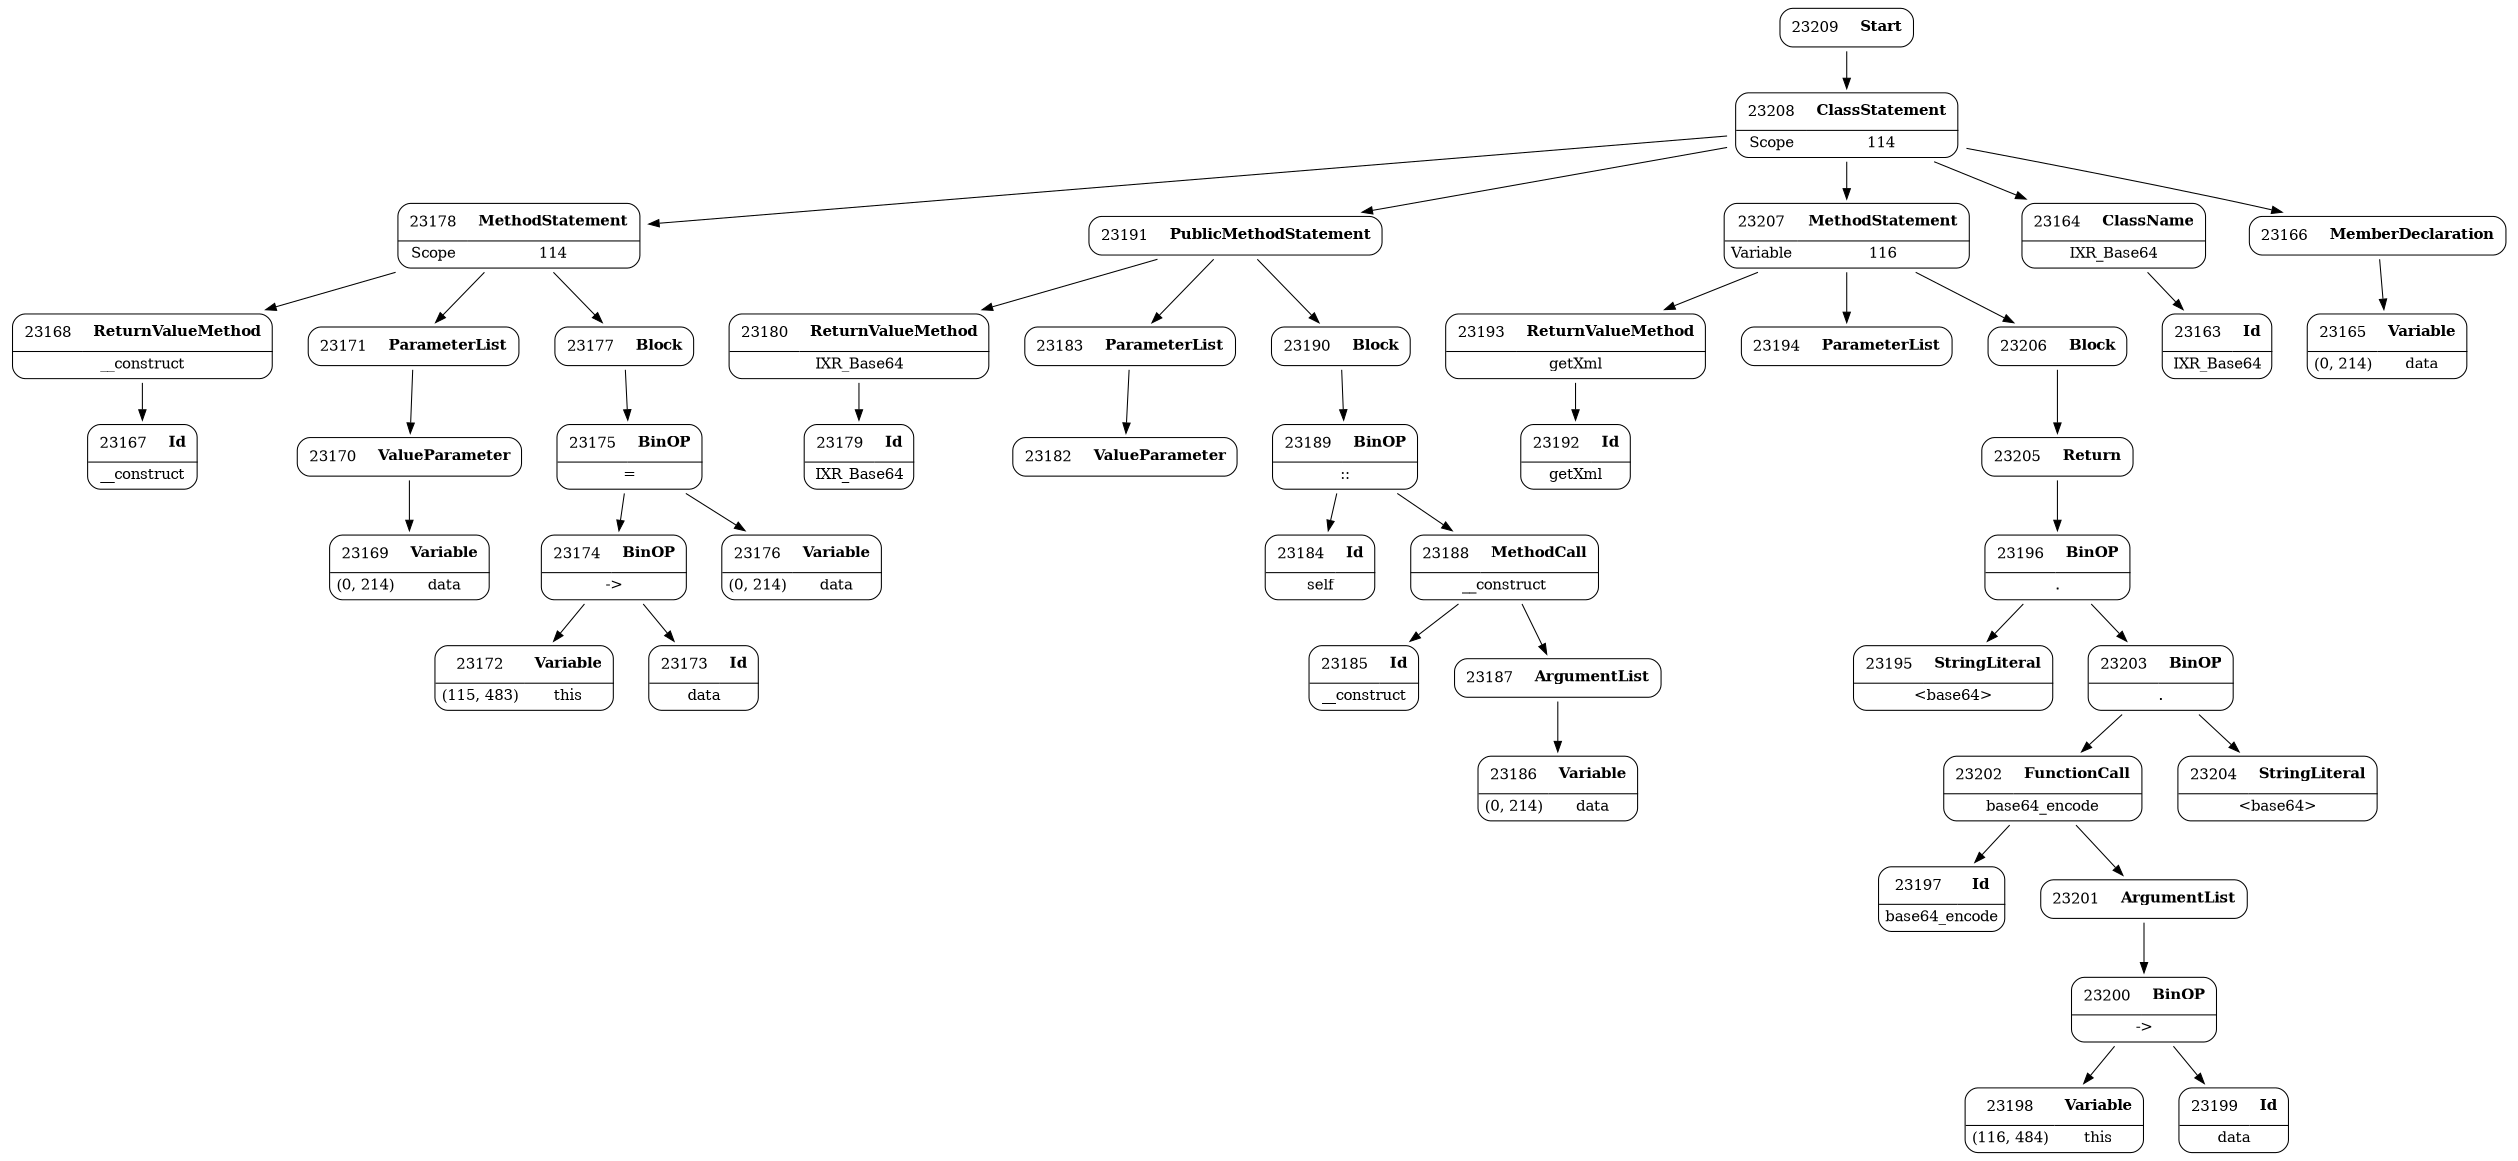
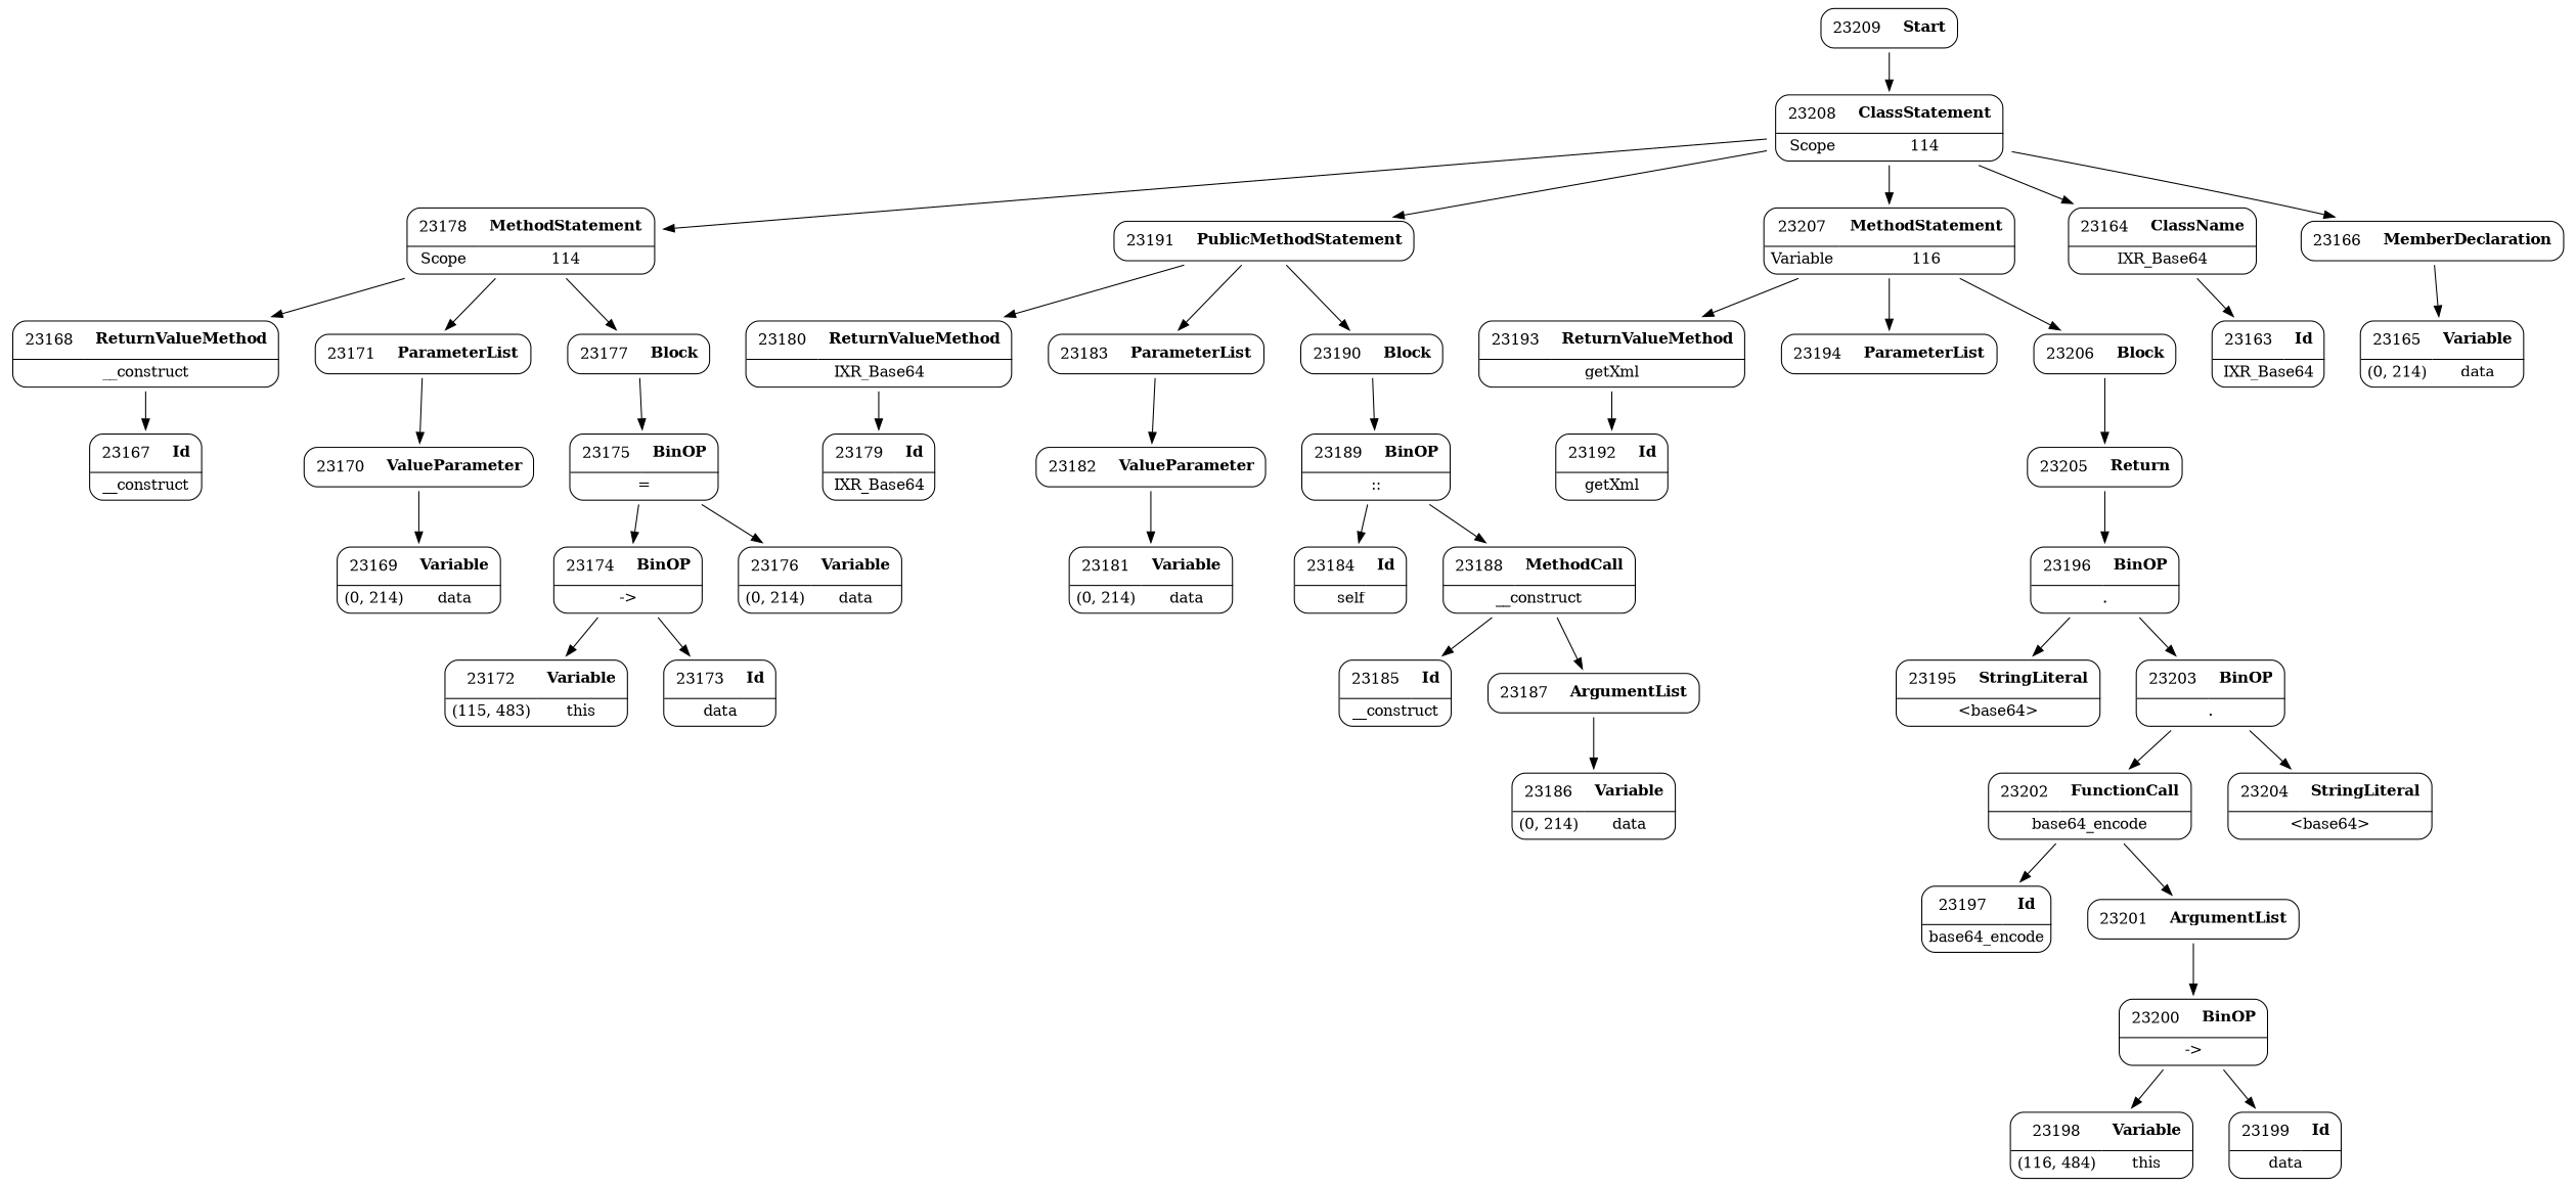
  digraph {
    node [shape=none]
    edge [weight=2]
    n1 [label=<<TABLE border='1' cellspacing='0' cellpadding='10' style='rounded' ><TR><TD border='0'>23168</TD><TD border='0'><B>ReturnValueMethod</B></TD></TR><HR/><TR><TD border='0' cellpadding='5' colspan='2'>__construct</TD></TR></TABLE>>]
    n2 [label=<<TABLE border='1' cellspacing='0' cellpadding='10' style='rounded' ><TR><TD border='0'>23167</TD><TD border='0'><B>Id</B></TD></TR><HR/><TR><TD border='0' cellpadding='5' colspan='2'>__construct</TD></TR></TABLE>>]
    n3 [label=<<TABLE border='1' cellspacing='0' cellpadding='10' style='rounded' ><TR><TD border='0'>23169</TD><TD border='0'><B>Variable</B></TD></TR><HR/><TR><TD border='0' cellpadding='5'>(0, 214)</TD><TD border='0' cellpadding='5'>data</TD></TR></TABLE>>]
    n4 [label=<<TABLE border='1' cellspacing='0' cellpadding='10' style='rounded' ><TR><TD border='0'>23170</TD><TD border='0'><B>ValueParameter</B></TD></TR></TABLE>>]
    n5 [label=<<TABLE border='1' cellspacing='0' cellpadding='10' style='rounded' ><TR><TD border='0'>23171</TD><TD border='0'><B>ParameterList</B></TD></TR></TABLE>>]
    n6 [label=<<TABLE border='1' cellspacing='0' cellpadding='10' style='rounded' ><TR><TD border='0'>23172</TD><TD border='0'><B>Variable</B></TD></TR><HR/><TR><TD border='0' cellpadding='5'>(115, 483)</TD><TD border='0' cellpadding='5'>this</TD></TR></TABLE>>]
    n7 [label=<<TABLE border='1' cellspacing='0' cellpadding='10' style='rounded' ><TR><TD border='0'>23173</TD><TD border='0'><B>Id</B></TD></TR><HR/><TR><TD border='0' cellpadding='5' colspan='2'>data</TD></TR></TABLE>>]
    n8 [label=<<TABLE border='1' cellspacing='0' cellpadding='10' style='rounded' ><TR><TD border='0'>23174</TD><TD border='0'><B>BinOP</B></TD></TR><HR/><TR><TD border='0' cellpadding='5' colspan='2'>-&gt;</TD></TR></TABLE>>]
    n9 [label=<<TABLE border='1' cellspacing='0' cellpadding='10' style='rounded' ><TR><TD border='0'>23175</TD><TD border='0'><B>BinOP</B></TD></TR><HR/><TR><TD border='0' cellpadding='5' colspan='2'>=</TD></TR></TABLE>>]
    n10 [label=<<TABLE border='1' cellspacing='0' cellpadding='10' style='rounded' ><TR><TD border='0'>23176</TD><TD border='0'><B>Variable</B></TD></TR><HR/><TR><TD border='0' cellpadding='5'>(0, 214)</TD><TD border='0' cellpadding='5'>data</TD></TR></TABLE>>]
    n11 [label=<<TABLE border='1' cellspacing='0' cellpadding='10' style='rounded' ><TR><TD border='0'>23177</TD><TD border='0'><B>Block</B></TD></TR></TABLE>>]
    n12 [label=<<TABLE border='1' cellspacing='0' cellpadding='10' style='rounded' ><TR><TD border='0'>23178</TD><TD border='0'><B>MethodStatement</B></TD></TR><HR/><TR><TD border='0' cellpadding='5'>Scope</TD><TD border='0' cellpadding='5'>114</TD></TR></TABLE>>]
    n13 [label=<<TABLE border='1' cellspacing='0' cellpadding='10' style='rounded' ><TR><TD border='0'>23179</TD><TD border='0'><B>Id</B></TD></TR><HR/><TR><TD border='0' cellpadding='5' colspan='2'>IXR_Base64</TD></TR></TABLE>>]
    n14 [label=<<TABLE border='1' cellspacing='0' cellpadding='10' style='rounded' ><TR><TD border='0'>23180</TD><TD border='0'><B>ReturnValueMethod</B></TD></TR><HR/><TR><TD border='0' cellpadding='5' colspan='2'>IXR_Base64</TD></TR></TABLE>>]
+   n15 [label=<<TABLE border='1' cellspacing='0' cellpadding='10' style='rounded' ><TR><TD border='0'>23181</TD><TD border='0'><B>Variable</B></TD></TR><HR/><TR><TD border='0' cellpadding='5'>(0, 214)</TD><TD border='0' cellpadding='5'>data</TD></TR></TABLE>>]
    n16 [label=<<TABLE border='1' cellspacing='0' cellpadding='10' style='rounded' ><TR><TD border='0'>23182</TD><TD border='0'><B>ValueParameter</B></TD></TR></TABLE>>]
    n17 [label=<<TABLE border='1' cellspacing='0' cellpadding='10' style='rounded' ><TR><TD border='0'>23183</TD><TD border='0'><B>ParameterList</B></TD></TR></TABLE>>]
    n18 [label=<<TABLE border='1' cellspacing='0' cellpadding='10' style='rounded' ><TR><TD border='0'>23184</TD><TD border='0'><B>Id</B></TD></TR><HR/><TR><TD border='0' cellpadding='5' colspan='2'>self</TD></TR></TABLE>>]
    n19 [label=<<TABLE border='1' cellspacing='0' cellpadding='10' style='rounded' ><TR><TD border='0'>23185</TD><TD border='0'><B>Id</B></TD></TR><HR/><TR><TD border='0' cellpadding='5' colspan='2'>__construct</TD></TR></TABLE>>]
    n20 [label=<<TABLE border='1' cellspacing='0' cellpadding='10' style='rounded' ><TR><TD border='0'>23186</TD><TD border='0'><B>Variable</B></TD></TR><HR/><TR><TD border='0' cellpadding='5'>(0, 214)</TD><TD border='0' cellpadding='5'>data</TD></TR></TABLE>>]
    n21 [label=<<TABLE border='1' cellspacing='0' cellpadding='10' style='rounded' ><TR><TD border='0'>23187</TD><TD border='0'><B>ArgumentList</B></TD></TR></TABLE>>]
    n22 [label=<<TABLE border='1' cellspacing='0' cellpadding='10' style='rounded' ><TR><TD border='0'>23188</TD><TD border='0'><B>MethodCall</B></TD></TR><HR/><TR><TD border='0' cellpadding='5' colspan='2'>__construct</TD></TR></TABLE>>]
    n23 [label=<<TABLE border='1' cellspacing='0' cellpadding='10' style='rounded' ><TR><TD border='0'>23189</TD><TD border='0'><B>BinOP</B></TD></TR><HR/><TR><TD border='0' cellpadding='5' colspan='2'>::</TD></TR></TABLE>>]
    n24 [label=<<TABLE border='1' cellspacing='0' cellpadding='10' style='rounded' ><TR><TD border='0'>23190</TD><TD border='0'><B>Block</B></TD></TR></TABLE>>]
    n25 [label=<<TABLE border='1' cellspacing='0' cellpadding='10' style='rounded' ><TR><TD border='0'>23191</TD><TD border='0'><B>PublicMethodStatement</B></TD></TR></TABLE>>]
    n26 [label=<<TABLE border='1' cellspacing='0' cellpadding='10' style='rounded' ><TR><TD border='0'>23192</TD><TD border='0'><B>Id</B></TD></TR><HR/><TR><TD border='0' cellpadding='5' colspan='2'>getXml</TD></TR></TABLE>>]
    n27 [label=<<TABLE border='1' cellspacing='0' cellpadding='10' style='rounded' ><TR><TD border='0'>23193</TD><TD border='0'><B>ReturnValueMethod</B></TD></TR><HR/><TR><TD border='0' cellpadding='5' colspan='2'>getXml</TD></TR></TABLE>>]
    n28 [label=<<TABLE border='1' cellspacing='0' cellpadding='10' style='rounded' ><TR><TD border='0'>23194</TD><TD border='0'><B>ParameterList</B></TD></TR></TABLE>>]
    n29 [label=<<TABLE border='1' cellspacing='0' cellpadding='10' style='rounded' ><TR><TD border='0'>23195</TD><TD border='0'><B>StringLiteral</B></TD></TR><HR/><TR><TD border='0' cellpadding='5' colspan='2'>&lt;base64&gt;</TD></TR></TABLE>>]
    n30 [label=<<TABLE border='1' cellspacing='0' cellpadding='10' style='rounded' ><TR><TD border='0'>23196</TD><TD border='0'><B>BinOP</B></TD></TR><HR/><TR><TD border='0' cellpadding='5' colspan='2'>.</TD></TR></TABLE>>]
    n31 [label=<<TABLE border='1' cellspacing='0' cellpadding='10' style='rounded' ><TR><TD border='0'>23203</TD><TD border='0'><B>BinOP</B></TD></TR><HR/><TR><TD border='0' cellpadding='5' colspan='2'>.</TD></TR></TABLE>>]
    n32 [label=<<TABLE border='1' cellspacing='0' cellpadding='10' style='rounded' ><TR><TD border='0'>23202</TD><TD border='0'><B>FunctionCall</B></TD></TR><HR/><TR><TD border='0' cellpadding='5' colspan='2'>base64_encode</TD></TR></TABLE>>]
    n33 [label=<<TABLE border='1' cellspacing='0' cellpadding='10' style='rounded' ><TR><TD border='0'>23204</TD><TD border='0'><B>StringLiteral</B></TD></TR><HR/><TR><TD border='0' cellpadding='5' colspan='2'>&lt;base64&gt;</TD></TR></TABLE>>]
    n34 [label=<<TABLE border='1' cellspacing='0' cellpadding='10' style='rounded' ><TR><TD border='0'>23197</TD><TD border='0'><B>Id</B></TD></TR><HR/><TR><TD border='0' cellpadding='5' colspan='2'>base64_encode</TD></TR></TABLE>>]
    n35 [label=<<TABLE border='1' cellspacing='0' cellpadding='10' style='rounded' ><TR><TD border='0'>23201</TD><TD border='0'><B>ArgumentList</B></TD></TR></TABLE>>]
    n36 [label=<<TABLE border='1' cellspacing='0' cellpadding='10' style='rounded' ><TR><TD border='0'>23198</TD><TD border='0'><B>Variable</B></TD></TR><HR/><TR><TD border='0' cellpadding='5'>(116, 484)</TD><TD border='0' cellpadding='5'>this</TD></TR></TABLE>>]
    n37 [label=<<TABLE border='1' cellspacing='0' cellpadding='10' style='rounded' ><TR><TD border='0'>23199</TD><TD border='0'><B>Id</B></TD></TR><HR/><TR><TD border='0' cellpadding='5' colspan='2'>data</TD></TR></TABLE>>]
    n38 [label=<<TABLE border='1' cellspacing='0' cellpadding='10' style='rounded' ><TR><TD border='0'>23200</TD><TD border='0'><B>BinOP</B></TD></TR><HR/><TR><TD border='0' cellpadding='5' colspan='2'>-&gt;</TD></TR></TABLE>>]
    n39 [label=<<TABLE border='1' cellspacing='0' cellpadding='10' style='rounded' ><TR><TD border='0'>23205</TD><TD border='0'><B>Return</B></TD></TR></TABLE>>]
    n40 [label=<<TABLE border='1' cellspacing='0' cellpadding='10' style='rounded' ><TR><TD border='0'>23206</TD><TD border='0'><B>Block</B></TD></TR></TABLE>>]
    n41 [label=<<TABLE border='1' cellspacing='0' cellpadding='10' style='rounded' ><TR><TD border='0'>23207</TD><TD border='0'><B>MethodStatement</B></TD></TR><HR/><TR><TD border='0' cellpadding='5'>Variable</TD><TD border='0' cellpadding='5'>116</TD></TR></TABLE>>]
    n42 [label=<<TABLE border='1' cellspacing='0' cellpadding='10' style='rounded' ><TR><TD border='0'>23208</TD><TD border='0'><B>ClassStatement</B></TD></TR><HR/><TR><TD border='0' cellpadding='5'>Scope</TD><TD border='0' cellpadding='5'>114</TD></TR></TABLE>>]
    n43 [label=<<TABLE border='1' cellspacing='0' cellpadding='10' style='rounded' ><TR><TD border='0'>23164</TD><TD border='0'><B>ClassName</B></TD></TR><HR/><TR><TD border='0' cellpadding='5' colspan='2'>IXR_Base64</TD></TR></TABLE>>]
    n44 [label=<<TABLE border='1' cellspacing='0' cellpadding='10' style='rounded' ><TR><TD border='0'>23166</TD><TD border='0'><B>MemberDeclaration</B></TD></TR></TABLE>>]
    n45 [label=<<TABLE border='1' cellspacing='0' cellpadding='10' style='rounded' ><TR><TD border='0'>23163</TD><TD border='0'><B>Id</B></TD></TR><HR/><TR><TD border='0' cellpadding='5' colspan='2'>IXR_Base64</TD></TR></TABLE>>]
    n46 [label=<<TABLE border='1' cellspacing='0' cellpadding='10' style='rounded' ><TR><TD border='0'>23165</TD><TD border='0'><B>Variable</B></TD></TR><HR/><TR><TD border='0' cellpadding='5'>(0, 214)</TD><TD border='0' cellpadding='5'>data</TD></TR></TABLE>>]
    n47 [label=<<TABLE border='1' cellspacing='0' cellpadding='10' style='rounded' ><TR><TD border='0'>23209</TD><TD border='0'><B>Start</B></TD></TR></TABLE>>]
    n1 -> n2
    n4 -> n3
    n5 -> n4
    n8 -> n6
    n8 -> n7
    n9 -> n8
    n9 -> n10
    n11 -> n9
    n12 -> n1
    n12 -> n5
    n12 -> n11
    n14 -> n13
+   n16 -> n15
    n17 -> n16
    n21 -> n20
    n22 -> n19
    n22 -> n21
    n23 -> n18
    n23 -> n22
    n24 -> n23
    n25 -> n14
    n25 -> n17
    n25 -> n24
    n27 -> n26
    n30 -> n29
    n30 -> n31
    n31 -> n32
    n31 -> n33
    n32 -> n34
    n32 -> n35
    n35 -> n38
    n38 -> n36
    n38 -> n37
    n39 -> n30
    n40 -> n39
    n41 -> n27
    n41 -> n28
    n41 -> n40
    n42 -> n12
    n42 -> n25
    n42 -> n41
    n42 -> n43
    n42 -> n44
    n43 -> n45
    n44 -> n46
    n47 -> n42
  }
